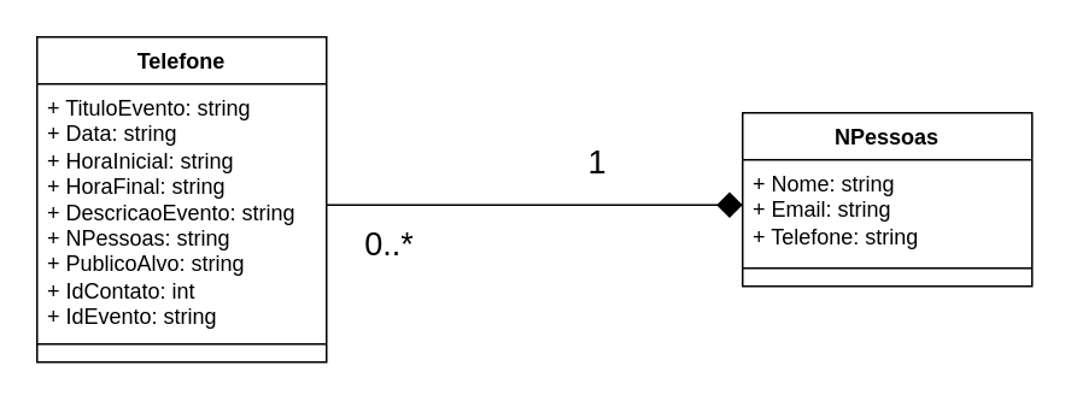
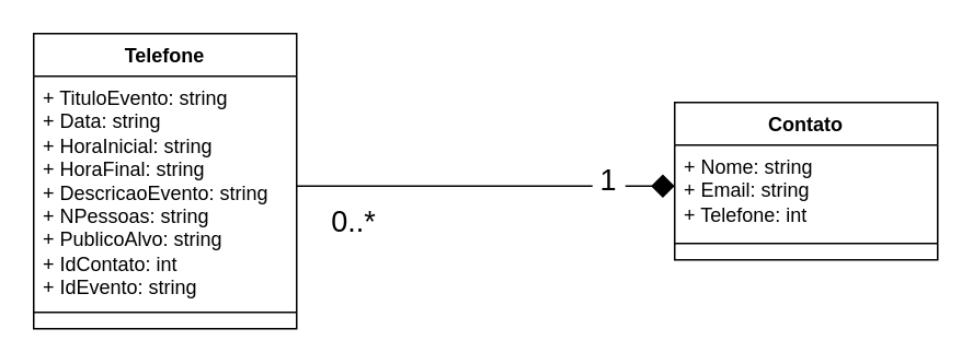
  <mxCell id="0" />
  <mxCell id="1" parent="0" />
  <mxCell id="2" value="Telefone" style="swimlane;fontStyle=1;align=center;verticalAlign=top;childLayout=stackLayout;horizontal=1;startSize=26;horizontalStack=0;resizeParent=1;resizeParentMax=0;resizeLast=0;collapsible=1;marginBottom=0;whiteSpace=wrap;html=1;" parent="1" vertex="1"><mxGeometry x="20" y="20" width="160" height="180" as="geometry"><mxRectangle x="254" y="260" width="100" height="30" as="alternateBounds" /></mxGeometry></mxCell>
  <mxCell id="3" value="+ TituloEvento: string&lt;div&gt;+&amp;nbsp;&lt;span style=&quot;background-color: initial;&quot;&gt;Data: string&lt;/span&gt;&lt;/div&gt;&lt;div&gt;&lt;span style=&quot;background-color: initial;&quot;&gt;+ HoraInicial: string&lt;/span&gt;&lt;/div&gt;&lt;div&gt;&lt;span style=&quot;background-color: initial;&quot;&gt;+ HoraFinal: string&lt;/span&gt;&lt;/div&gt;&lt;div&gt;&lt;span style=&quot;background-color: initial;&quot;&gt;+ DescricaoEvento: string&lt;/span&gt;&lt;/div&gt;&lt;div&gt;&lt;span style=&quot;background-color: initial;&quot;&gt;+ NPessoas: string&lt;/span&gt;&lt;/div&gt;&lt;div&gt;&lt;span style=&quot;background-color: initial;&quot;&gt;+ PublicoAlvo: string&lt;/span&gt;&lt;/div&gt;&lt;div&gt;&lt;span style=&quot;background-color: initial;&quot;&gt;+ IdContato: int&lt;/span&gt;&lt;/div&gt;&lt;div&gt;&lt;span style=&quot;background-color: initial;&quot;&gt;+ IdEvento: string&lt;/span&gt;&lt;/div&gt;" style="text;strokeColor=none;fillColor=none;align=left;verticalAlign=top;spacingLeft=4;spacingRight=4;overflow=hidden;rotatable=0;points=[[0,0.5],[1,0.5]];portConstraint=eastwest;whiteSpace=wrap;html=1;" parent="2" vertex="1"><mxGeometry y="26" width="160" height="134" as="geometry" /></mxCell>
  <mxCell id="4" value="" style="line;strokeWidth=1;fillColor=none;align=left;verticalAlign=middle;spacingTop=-1;spacingLeft=3;spacingRight=3;rotatable=0;labelPosition=right;points=[];portConstraint=eastwest;strokeColor=inherit;" parent="2" vertex="1"><mxGeometry y="160" width="160" height="20" as="geometry" /></mxCell>
- <mxCell id="5" value="NPessoas" style="swimlane;fontStyle=1;align=center;verticalAlign=top;childLayout=stackLayout;horizontal=1;startSize=26;horizontalStack=0;resizeParent=1;resizeParentMax=0;resizeLast=0;collapsible=1;marginBottom=0;whiteSpace=wrap;html=1;" parent="1" vertex="1"><mxGeometry x="410" y="62" width="160" height="96" as="geometry" /></mxCell>
- <mxCell id="6" value="+ Nome: string&lt;div&gt;+ Email: string&lt;/div&gt;&lt;div&gt;+ Telefone: string&lt;/div&gt;" style="text;strokeColor=none;fillColor=none;align=left;verticalAlign=top;spacingLeft=4;spacingRight=4;overflow=hidden;rotatable=0;points=[[0,0.5],[1,0.5]];portConstraint=eastwest;whiteSpace=wrap;html=1;" parent="5" vertex="1"><mxGeometry y="26" width="160" height="50" as="geometry" /></mxCell>
+ <mxCell id="5" value="Contato" style="swimlane;fontStyle=1;align=center;verticalAlign=top;childLayout=stackLayout;horizontal=1;startSize=26;horizontalStack=0;resizeParent=1;resizeParentMax=0;resizeLast=0;collapsible=1;marginBottom=0;whiteSpace=wrap;html=1;" parent="1" vertex="1"><mxGeometry x="410" y="62" width="160" height="96" as="geometry" /></mxCell>
+ <mxCell id="6" value="+ Nome: string&lt;div&gt;+ Email: string&lt;/div&gt;&lt;div&gt;+ Telefone: int&lt;/div&gt;" style="text;strokeColor=none;fillColor=none;align=left;verticalAlign=top;spacingLeft=4;spacingRight=4;overflow=hidden;rotatable=0;points=[[0,0.5],[1,0.5]];portConstraint=eastwest;whiteSpace=wrap;html=1;" parent="5" vertex="1"><mxGeometry y="26" width="160" height="50" as="geometry" /></mxCell>
  <mxCell id="7" value="" style="line;strokeWidth=1;fillColor=none;align=left;verticalAlign=middle;spacingTop=-1;spacingLeft=3;spacingRight=3;rotatable=0;labelPosition=right;points=[];portConstraint=eastwest;strokeColor=inherit;" parent="5" vertex="1"><mxGeometry y="76" width="160" height="20" as="geometry" /></mxCell>
  <mxCell id="8" style="edgeStyle=orthogonalEdgeStyle;rounded=0;orthogonalLoop=1;jettySize=auto;html=1;endArrow=diamond;endFill=1;endSize=12;exitX=1;exitY=0.5;exitDx=0;exitDy=0;" edge="1" parent="1" source="3" target="6"><mxGeometry relative="1" as="geometry" /></mxCell>
  <mxCell id="9" value="&lt;font style=&quot;font-size: 18px;&quot;&gt;0..*&lt;/font&gt;" style="text;html=1;align=center;verticalAlign=middle;whiteSpace=wrap;rounded=0;fillColor=default;" vertex="1" parent="1"><mxGeometry x="200" y="120" width="30" height="30" as="geometry" /></mxCell>
- <mxCell id="10" value="1" style="text;html=1;align=center;verticalAlign=middle;whiteSpace=wrap;rounded=0;fillColor=default;strokeWidth=1;fontSize=18;" vertex="1" parent="1"><mxGeometry x="320" y="75" width="20" height="30" as="geometry" /></mxCell>
+ <mxCell id="10" value="1" style="text;html=1;align=center;verticalAlign=middle;whiteSpace=wrap;rounded=0;fillColor=default;strokeWidth=1;fontSize=18;" vertex="1" parent="1"><mxGeometry x="360" y="95" width="20" height="30" as="geometry" /></mxCell>
